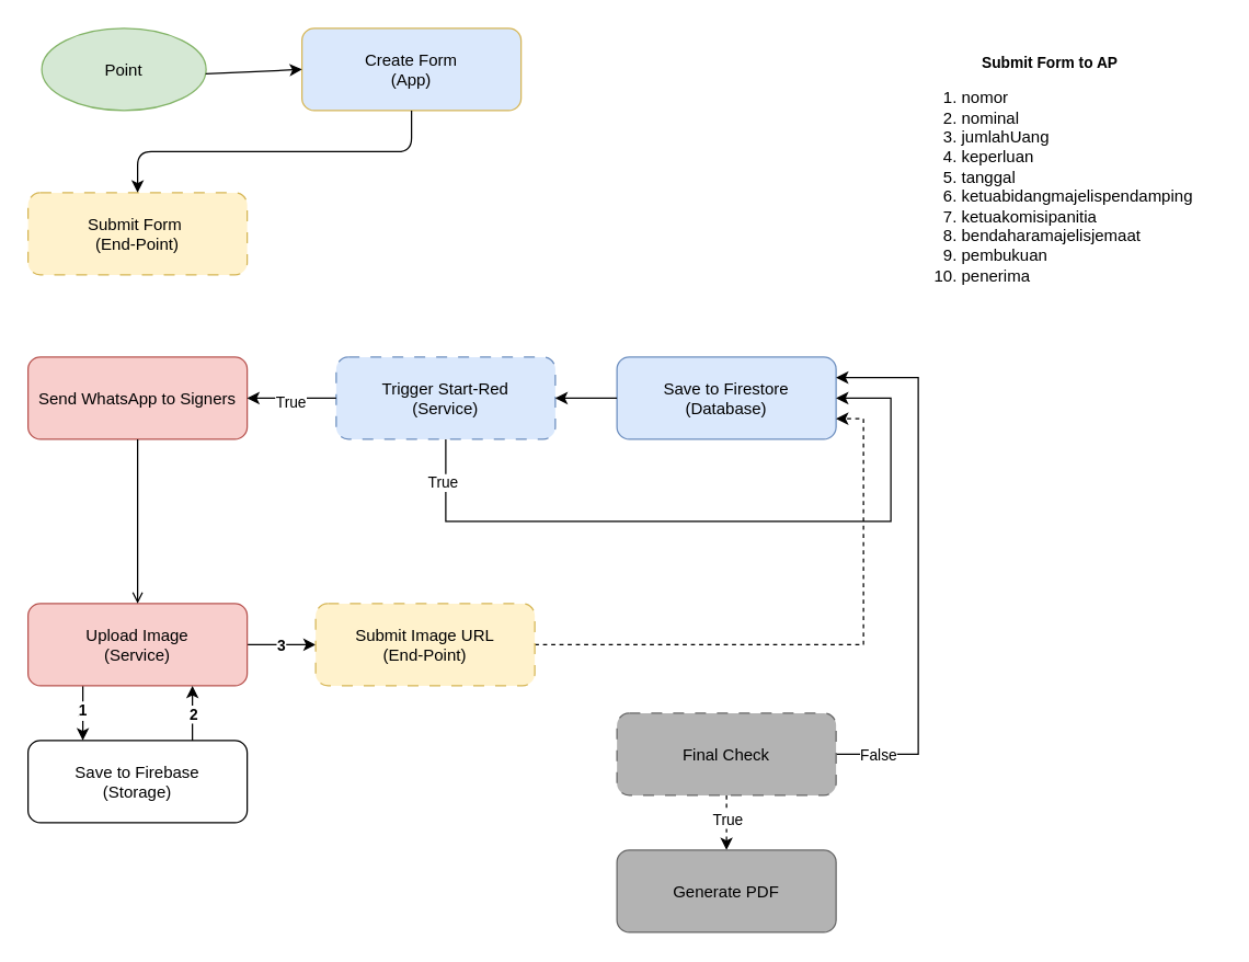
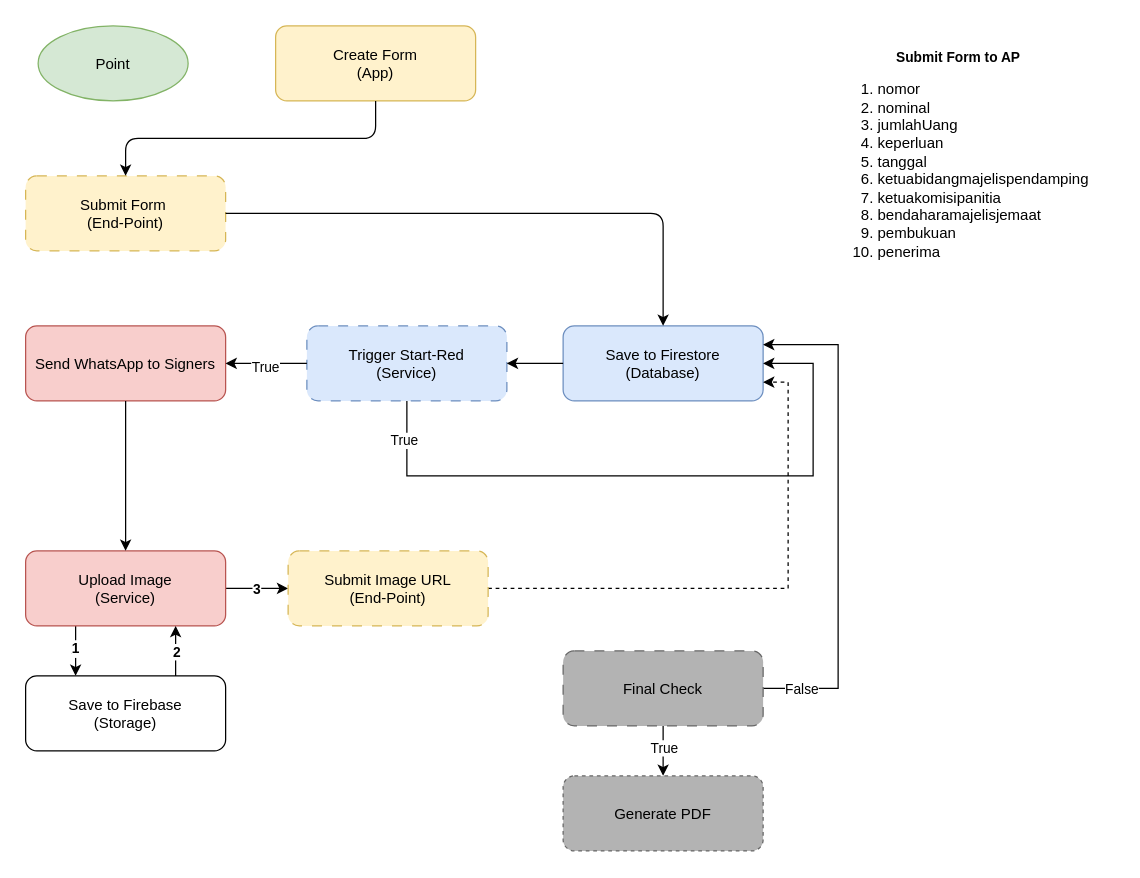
  <mxCell id="0" />
  <mxCell id="1" parent="0" />
  <mxCell id="2" value="Point" style="ellipse;fillColor=#d5e8d4;strokeColor=#82b366;" parent="1" vertex="1"><mxGeometry x="30" y="20" width="120" height="60" as="geometry" /></mxCell>
- <mxCell id="3" value="Create Form&#10;(App)" style="rounded=1;fillColor=#dae8fc;strokeColor=#d6b656;" parent="1" vertex="1"><mxGeometry x="220" y="20" width="160" height="60" as="geometry" /></mxCell>
+ <mxCell id="3" value="Create Form&#10;(App)" style="rounded=1;fillColor=#fff2cc;strokeColor=#d6b656;" parent="1" vertex="1"><mxGeometry x="220" y="20" width="160" height="60" as="geometry" /></mxCell>
  <mxCell id="4" value="Submit Form &#10;(End-Point)" style="rounded=1;fillColor=#fff2cc;strokeColor=#d6b656;dashed=1;dashPattern=8 8;" parent="1" vertex="1"><mxGeometry x="20" y="140" width="160" height="60" as="geometry" /></mxCell>
  <mxCell id="5" value="Save to Firestore&#10;(Database)" style="rounded=1;fillColor=#dae8fc;strokeColor=#6c8ebf;" parent="1" vertex="1"><mxGeometry x="450" y="260" width="160" height="60" as="geometry" /></mxCell>
  <mxCell id="6" style="edgeStyle=orthogonalEdgeStyle;rounded=0;orthogonalLoop=1;jettySize=auto;html=1;exitX=0.5;exitY=1;exitDx=0;exitDy=0;entryX=1;entryY=0.5;entryDx=0;entryDy=0;" parent="1" source="8" target="5" edge="1"><mxGeometry relative="1" as="geometry"><Array as="points"><mxPoint x="325" y="380" /><mxPoint x="650" y="380" /><mxPoint x="650" y="290" /></Array></mxGeometry></mxCell>
  <mxCell id="7" value="True" style="edgeLabel;html=1;align=center;verticalAlign=middle;resizable=0;points=[];" parent="6" vertex="1" connectable="0"><mxGeometry x="-0.881" y="-3" relative="1" as="geometry"><mxPoint as="offset" /></mxGeometry></mxCell>
  <mxCell id="8" value="Trigger Start-Red&#10;(Service)" style="rounded=1;fillColor=#dae8fc;strokeColor=#6c8ebf;dashed=1;dashPattern=8 8;" parent="1" vertex="1"><mxGeometry x="245" y="260" width="160" height="60" as="geometry" /></mxCell>
  <mxCell id="9" value="Send WhatsApp to Signers" style="rounded=1;fillColor=#f8cecc;strokeColor=#b85450;" parent="1" vertex="1"><mxGeometry x="20" y="260" width="160" height="60" as="geometry" /></mxCell>
  <mxCell id="10" style="edgeStyle=orthogonalEdgeStyle;rounded=0;orthogonalLoop=1;jettySize=auto;html=1;exitX=1;exitY=0.5;exitDx=0;exitDy=0;entryX=0;entryY=0.5;entryDx=0;entryDy=0;" parent="1" source="16" target="32" edge="1"><mxGeometry relative="1" as="geometry" /></mxCell>
  <mxCell id="11" value="&lt;b&gt;3&lt;/b&gt;" style="edgeLabel;html=1;align=center;verticalAlign=middle;resizable=0;points=[];" vertex="1" connectable="0" parent="10"><mxGeometry x="-0.034" relative="1" as="geometry"><mxPoint as="offset" /></mxGeometry></mxCell>
  <mxCell id="12" style="edgeStyle=orthogonalEdgeStyle;rounded=0;orthogonalLoop=1;jettySize=auto;html=1;exitX=0.25;exitY=1;exitDx=0;exitDy=0;entryX=0.25;entryY=0;entryDx=0;entryDy=0;" parent="1" source="16" target="36" edge="1"><mxGeometry relative="1" as="geometry" /></mxCell>
  <mxCell id="13" value="&lt;b&gt;!&lt;/b&gt;" style="edgeLabel;html=1;align=center;verticalAlign=middle;resizable=0;points=[];" vertex="1" connectable="0" parent="12"><mxGeometry x="-0.086" relative="1" as="geometry"><mxPoint as="offset" /></mxGeometry></mxCell>
  <mxCell id="14" value="1" style="edgeLabel;html=1;align=center;verticalAlign=middle;resizable=0;points=[];" vertex="1" connectable="0" parent="12"><mxGeometry x="-0.099" y="-1" relative="1" as="geometry"><mxPoint as="offset" /></mxGeometry></mxCell>
  <mxCell id="15" value="&lt;b&gt;1&lt;/b&gt;" style="edgeLabel;html=1;align=center;verticalAlign=middle;resizable=0;points=[];" vertex="1" connectable="0" parent="12"><mxGeometry x="-0.16" relative="1" as="geometry"><mxPoint as="offset" /></mxGeometry></mxCell>
  <mxCell id="16" value="Upload Image&#10;(Service)" style="rounded=1;fillColor=#f8cecc;strokeColor=#b85450;" parent="1" vertex="1"><mxGeometry x="20" y="440" width="160" height="60" as="geometry" /></mxCell>
- <mxCell id="17" style="edgeStyle=orthogonalEdgeStyle;rounded=0;orthogonalLoop=1;jettySize=auto;html=1;exitX=0.5;exitY=1;exitDx=0;exitDy=0;entryX=0.5;entryY=0;entryDx=0;entryDy=0;dashed=1;" parent="1" source="21" target="30" edge="1"><mxGeometry relative="1" as="geometry" /></mxCell>
+ <mxCell id="17" style="edgeStyle=orthogonalEdgeStyle;rounded=0;orthogonalLoop=1;jettySize=auto;html=1;exitX=0.5;exitY=1;exitDx=0;exitDy=0;entryX=0.5;entryY=0;entryDx=0;entryDy=0;" parent="1" source="21" target="30" edge="1"><mxGeometry relative="1" as="geometry" /></mxCell>
  <mxCell id="18" value="True" style="edgeLabel;html=1;align=center;verticalAlign=middle;resizable=0;points=[];" parent="17" vertex="1" connectable="0"><mxGeometry x="-0.15" relative="1" as="geometry"><mxPoint as="offset" /></mxGeometry></mxCell>
  <mxCell id="19" style="edgeStyle=orthogonalEdgeStyle;rounded=0;orthogonalLoop=1;jettySize=auto;html=1;exitX=1;exitY=0.5;exitDx=0;exitDy=0;entryX=1;entryY=0.25;entryDx=0;entryDy=0;" parent="1" source="21" target="5" edge="1"><mxGeometry relative="1" as="geometry"><Array as="points"><mxPoint x="670" y="550" /><mxPoint x="670" y="275" /></Array></mxGeometry></mxCell>
  <mxCell id="20" value="False" style="edgeLabel;html=1;align=center;verticalAlign=middle;resizable=0;points=[];" parent="19" vertex="1" connectable="0"><mxGeometry x="-0.846" relative="1" as="geometry"><mxPoint as="offset" /></mxGeometry></mxCell>
  <mxCell id="21" value="Final Check" style="rounded=1;fillColor=#b3b3b3;strokeColor=#666666;dashed=1;dashPattern=8 8;" parent="1" vertex="1"><mxGeometry x="450" y="520" width="160" height="60" as="geometry" /></mxCell>
- <mxCell id="22" parent="1" source="2" target="3" edge="1"><mxGeometry relative="1" as="geometry" /></mxCell>
+ <mxCell id="22" parent="1" source="2" target="5" edge="1" style=";"><mxGeometry relative="1" as="geometry" /></mxCell>
  <mxCell id="23" style="entryX=0.5;entryY=0;entryDx=0;entryDy=0;exitX=0.5;exitY=1;exitDx=0;exitDy=0;" parent="1" source="3" target="4" edge="1"><mxGeometry relative="1" as="geometry"><Array as="points"><mxPoint x="300" y="110" /><mxPoint x="100" y="110" /></Array></mxGeometry></mxCell>
+ <mxCell id="24" style="exitX=1;exitY=0.5;exitDx=0;exitDy=0;entryX=0.5;entryY=0;entryDx=0;entryDy=0;" parent="1" source="4" target="5" edge="1"><mxGeometry relative="1" as="geometry"><Array as="points"><mxPoint x="530" y="170" /></Array></mxGeometry></mxCell>
  <mxCell id="25" parent="1" source="5" target="8" edge="1"><mxGeometry relative="1" as="geometry" /></mxCell>
  <mxCell id="26" parent="1" source="8" target="9" edge="1"><mxGeometry relative="1" as="geometry" /></mxCell>
  <mxCell id="27" value="True" style="edgeLabel;html=1;align=center;verticalAlign=middle;resizable=0;points=[];" parent="26" vertex="1" connectable="0"><mxGeometry x="0.049" y="2" relative="1" as="geometry"><mxPoint as="offset" /></mxGeometry></mxCell>
- <mxCell id="28" parent="1" source="9" target="16" edge="1" style="endArrow=open;"><mxGeometry relative="1" as="geometry" /></mxCell>
+ <mxCell id="28" parent="1" source="9" target="16" edge="1"><mxGeometry relative="1" as="geometry" /></mxCell>
  <mxCell id="29" value="&lt;p&gt;&lt;/p&gt;&lt;span style=&quot;font-size: 11px; background-color: transparent; color: light-dark(rgb(0, 0, 0), rgb(255, 255, 255));&quot;&gt;&lt;div style=&quot;text-align: center;&quot;&gt;&lt;span style=&quot;background-color: transparent; color: light-dark(rgb(0, 0, 0), rgb(255, 255, 255));&quot;&gt;&lt;b&gt;Submit Form to AP&lt;/b&gt;&lt;/span&gt;&lt;/div&gt;&lt;/span&gt;&lt;ol&gt;&lt;li&gt;&lt;font&gt;nomor&lt;/font&gt;&lt;/li&gt;&lt;li&gt;&lt;font&gt;nominal&lt;/font&gt;&lt;/li&gt;&lt;li&gt;&lt;font&gt;jumlahUang&lt;/font&gt;&lt;/li&gt;&lt;li&gt;&lt;font&gt;keperluan&lt;/font&gt;&lt;/li&gt;&lt;li&gt;&lt;font&gt;tanggal&lt;/font&gt;&lt;/li&gt;&lt;li&gt;&lt;font&gt;ketuabidangmajelispendamping&lt;/font&gt;&lt;/li&gt;&lt;li&gt;&lt;font&gt;ketuakomisipanitia&lt;/font&gt;&lt;/li&gt;&lt;li&gt;&lt;font&gt;bendaharamajelisjemaat&lt;/font&gt;&lt;/li&gt;&lt;li&gt;&lt;font&gt;pembukuan&lt;/font&gt;&lt;/li&gt;&lt;li&gt;penerima&lt;/li&gt;&lt;/ol&gt;&lt;p&gt;&lt;/p&gt;" style="text;html=1;whiteSpace=wrap;overflow=hidden;rounded=1;" parent="1" vertex="1"><mxGeometry x="660" y="20" width="230" height="200" as="geometry" /></mxCell>
- <mxCell id="30" value="Generate PDF" style="rounded=1;fillColor=#b3b3b3;strokeColor=#666666;" parent="1" vertex="1"><mxGeometry x="450" y="620" width="160" height="60" as="geometry" /></mxCell>
+ <mxCell id="30" value="Generate PDF" style="rounded=1;fillColor=#b3b3b3;strokeColor=#666666;dashed=1;" parent="1" vertex="1"><mxGeometry x="450" y="620" width="160" height="60" as="geometry" /></mxCell>
  <mxCell id="31" style="edgeStyle=orthogonalEdgeStyle;rounded=0;orthogonalLoop=1;jettySize=auto;html=1;exitX=1;exitY=0.5;exitDx=0;exitDy=0;entryX=1;entryY=0.75;entryDx=0;entryDy=0;dashed=1;" parent="1" source="32" target="5" edge="1"><mxGeometry relative="1" as="geometry" /></mxCell>
  <mxCell id="32" value="Submit Image URL&#10;(End-Point)" style="rounded=1;fillColor=#fff2cc;strokeColor=#d6b656;dashed=1;dashPattern=8 8;" parent="1" vertex="1"><mxGeometry x="230" y="440" width="160" height="60" as="geometry" /></mxCell>
  <mxCell id="33" style="edgeStyle=orthogonalEdgeStyle;rounded=0;orthogonalLoop=1;jettySize=auto;html=1;exitX=0.75;exitY=0;exitDx=0;exitDy=0;entryX=0.75;entryY=1;entryDx=0;entryDy=0;" parent="1" source="36" target="16" edge="1"><mxGeometry relative="1" as="geometry" /></mxCell>
  <mxCell id="34" value="2" style="edgeLabel;html=1;align=center;verticalAlign=middle;resizable=0;points=[];" vertex="1" connectable="0" parent="33"><mxGeometry x="0.004" relative="1" as="geometry"><mxPoint as="offset" /></mxGeometry></mxCell>
  <mxCell id="35" value="&lt;b&gt;2&lt;/b&gt;" style="edgeLabel;html=1;align=center;verticalAlign=middle;resizable=0;points=[];" vertex="1" connectable="0" parent="33"><mxGeometry x="0.004" relative="1" as="geometry"><mxPoint as="offset" /></mxGeometry></mxCell>
  <mxCell id="36" value="Save to Firebase&#10;(Storage)" style="rounded=1;fillColor=light-dark(#FFFFFF,#1D293B);strokeColor=light-dark(#000000,#5C79A3);" parent="1" vertex="1"><mxGeometry x="20" y="540" width="160" height="60" as="geometry" /></mxCell>
